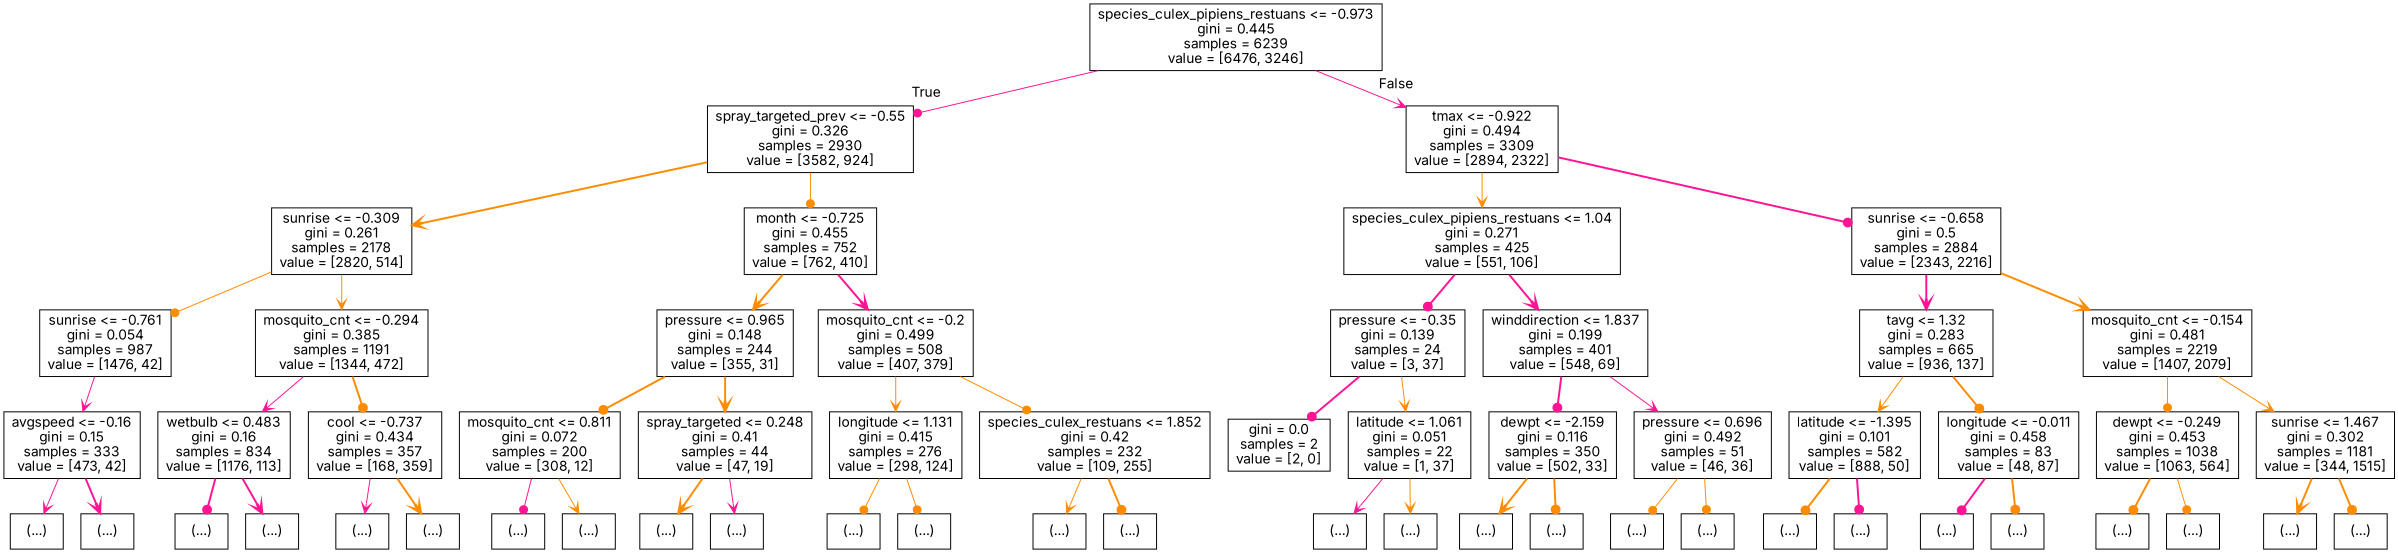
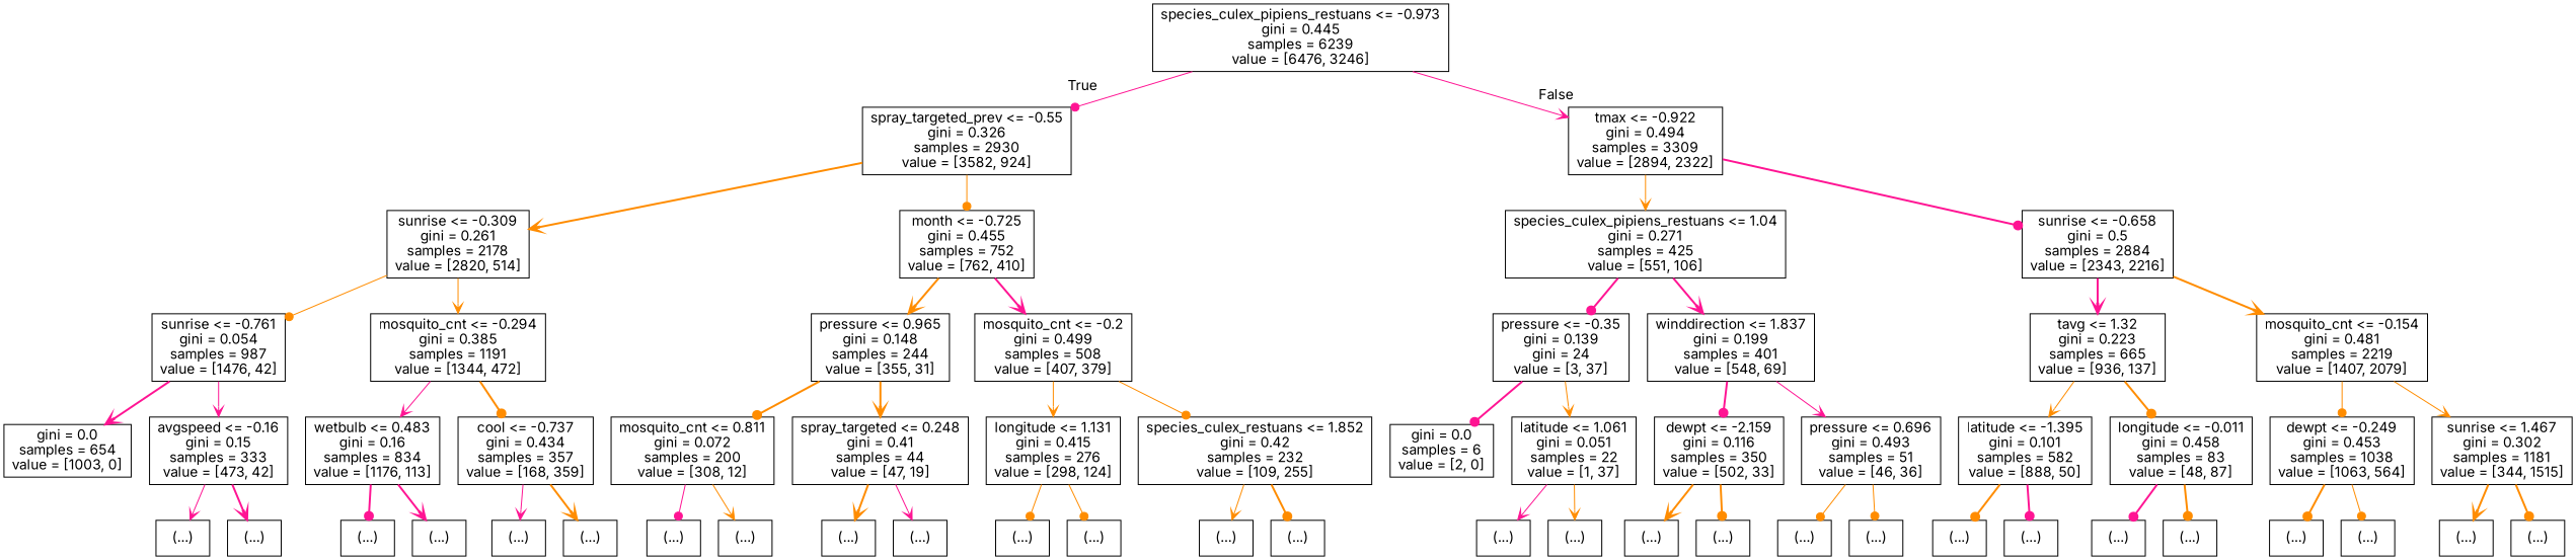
  digraph {
    fontname=Inter
    node [fontname=Inter shape=box]
    edge [arrowhead=vee color=darkorange fontname=Inter style=bold]
    n1 [label="species_culex_pipiens_restuans <= -0.973\ngini = 0.445\nsamples = 6239\nvalue = [6476, 3246]"]
    n2 [label="spray_targeted_prev <= -0.55\ngini = 0.326\nsamples = 2930\nvalue = [3582, 924]"]
    n3 [label="tmax <= -0.922\ngini = 0.494\nsamples = 3309\nvalue = [2894, 2322]"]
    n4 [label="sunrise <= -0.309\ngini = 0.261\nsamples = 2178\nvalue = [2820, 514]"]
    n5 [label="month <= -0.725\ngini = 0.455\nsamples = 752\nvalue = [762, 410]"]
    n6 [label="species_culex_pipiens_restuans <= 1.04\ngini = 0.271\nsamples = 425\nvalue = [551, 106]"]
    n7 [label="sunrise <= -0.658\ngini = 0.5\nsamples = 2884\nvalue = [2343, 2216]"]
    n8 [label="sunrise <= -0.761\ngini = 0.054\nsamples = 987\nvalue = [1476, 42]"]
    n9 [label="mosquito_cnt <= -0.294\ngini = 0.385\nsamples = 1191\nvalue = [1344, 472]"]
    n10 [label="pressure <= 0.965\ngini = 0.148\nsamples = 244\nvalue = [355, 31]"]
    n11 [label="mosquito_cnt <= -0.2\ngini = 0.499\nsamples = 508\nvalue = [407, 379]"]
+   n12 [label="gini = 0.0\nsamples = 654\nvalue = [1003, 0]"]
    n13 [label="avgspeed <= -0.16\ngini = 0.15\nsamples = 333\nvalue = [473, 42]"]
    n14 [label="wetbulb <= 0.483\ngini = 0.16\nsamples = 834\nvalue = [1176, 113]"]
    n15 [label="cool <= -0.737\ngini = 0.434\nsamples = 357\nvalue = [168, 359]"]
    n16 [label="(...)"]
    n17 [label="(...)"]
    n18 [label="(...)"]
    n19 [label="(...)"]
    n20 [label="(...)"]
    n21 [label="(...)"]
    n22 [label="mosquito_cnt <= 0.811\ngini = 0.072\nsamples = 200\nvalue = [308, 12]"]
    n23 [label="spray_targeted <= 0.248\ngini = 0.41\nsamples = 44\nvalue = [47, 19]"]
    n24 [label="longitude <= 1.131\ngini = 0.415\nsamples = 276\nvalue = [298, 124]"]
    n25 [label="species_culex_restuans <= 1.852\ngini = 0.42\nsamples = 232\nvalue = [109, 255]"]
    n26 [label="(...)"]
    n27 [label="(...)"]
    n28 [label="(...)"]
    n29 [label="(...)"]
    n30 [label="(...)"]
    n31 [label="(...)"]
    n32 [label="(...)"]
    n33 [label="(...)"]
-   n34 [label="pressure <= -0.35\ngini = 0.139\nsamples = 24\nvalue = [3, 37]"]
+   n34 [label="pressure <= -0.35\ngini = 0.139\ngini = 24\nvalue = [3, 37]"]
    n35 [label="winddirection <= 1.837\ngini = 0.199\nsamples = 401\nvalue = [548, 69]"]
-   n36 [label="tavg <= 1.32\ngini = 0.283\nsamples = 665\nvalue = [936, 137]"]
+   n36 [label="tavg <= 1.32\ngini = 0.223\nsamples = 665\nvalue = [936, 137]"]
    n37 [label="mosquito_cnt <= -0.154\ngini = 0.481\nsamples = 2219\nvalue = [1407, 2079]"]
-   n38 [label="gini = 0.0\nsamples = 2\nvalue = [2, 0]"]
+   n38 [label="gini = 0.0\nsamples = 6\nvalue = [2, 0]"]
    n39 [label="latitude <= 1.061\ngini = 0.051\nsamples = 22\nvalue = [1, 37]"]
    n40 [label="dewpt <= -2.159\ngini = 0.116\nsamples = 350\nvalue = [502, 33]"]
-   n41 [label="pressure <= 0.696\ngini = 0.492\nsamples = 51\nvalue = [46, 36]"]
+   n41 [label="pressure <= 0.696\ngini = 0.493\nsamples = 51\nvalue = [46, 36]"]
    n42 [label="(...)"]
    n43 [label="(...)"]
    n44 [label="(...)"]
    n45 [label="(...)"]
    n46 [label="(...)"]
    n47 [label="(...)"]
    n48 [label="latitude <= -1.395\ngini = 0.101\nsamples = 582\nvalue = [888, 50]"]
    n49 [label="longitude <= -0.011\ngini = 0.458\nsamples = 83\nvalue = [48, 87]"]
    n50 [label="dewpt <= -0.249\ngini = 0.453\nsamples = 1038\nvalue = [1063, 564]"]
    n51 [label="sunrise <= 1.467\ngini = 0.302\nsamples = 1181\nvalue = [344, 1515]"]
    n52 [label="(...)"]
    n53 [label="(...)"]
    n54 [label="(...)"]
    n55 [label="(...)"]
    n56 [label="(...)"]
    n57 [label="(...)"]
    n58 [label="(...)"]
    n59 [label="(...)"]
    n1 -> n2 [arrowhead=dot color=deeppink headlabel=True labelangle=45 labeldistance=2.5 style=solid]
    n1 -> n3 [color=deeppink headlabel=False labelangle=-45 labeldistance=2.5 style=solid]
    n2 -> n4
    n2 -> n5 [arrowhead=dot style=solid]
    n3 -> n6 [style=solid]
    n3 -> n7 [arrowhead=dot color=deeppink]
    n4 -> n8 [arrowhead=dot style=solid]
    n4 -> n9 [style=solid]
    n5 -> n10
    n5 -> n11 [color=deeppink]
    n6 -> n34 [arrowhead=dot color=deeppink]
    n6 -> n35 [color=deeppink]
    n7 -> n36 [color=deeppink]
    n7 -> n37
+   n8 -> n12 [color=deeppink]
    n8 -> n13 [color=deeppink style=solid]
    n9 -> n14 [color=deeppink style=solid]
    n9 -> n15 [arrowhead=dot]
    n10 -> n22 [arrowhead=dot]
    n10 -> n23
    n11 -> n24 [style=solid]
    n11 -> n25 [arrowhead=dot style=solid]
    n13 -> n16 [color=deeppink style=solid]
    n13 -> n17 [color=deeppink]
    n14 -> n18 [arrowhead=dot color=deeppink]
    n14 -> n19 [color=deeppink]
    n15 -> n20 [color=deeppink style=solid]
    n15 -> n21
    n22 -> n26 [arrowhead=dot color=deeppink style=solid]
    n22 -> n27 [style=solid]
    n23 -> n28
    n23 -> n29 [color=deeppink style=solid]
    n24 -> n30 [arrowhead=dot style=solid]
    n24 -> n31 [arrowhead=dot style=solid]
    n25 -> n32 [style=solid]
    n25 -> n33 [arrowhead=dot]
    n34 -> n38 [arrowhead=dot color=deeppink]
    n34 -> n39 [style=solid]
    n35 -> n40 [arrowhead=dot color=deeppink]
    n35 -> n41 [color=deeppink style=solid]
    n36 -> n48 [style=solid]
    n36 -> n49 [arrowhead=dot]
    n37 -> n50 [arrowhead=dot style=solid]
    n37 -> n51 [style=solid]
    n39 -> n42 [color=deeppink style=solid]
    n39 -> n43 [style=solid]
    n40 -> n44
    n40 -> n45 [arrowhead=dot]
    n41 -> n46 [arrowhead=dot style=solid]
    n41 -> n47 [arrowhead=dot style=solid]
    n48 -> n52 [arrowhead=dot]
    n48 -> n53 [arrowhead=dot color=deeppink]
    n49 -> n54 [arrowhead=dot color=deeppink]
    n49 -> n55 [arrowhead=dot]
    n50 -> n56 [arrowhead=dot]
    n50 -> n57 [arrowhead=dot style=solid]
    n51 -> n58
    n51 -> n59 [arrowhead=dot]
  }
